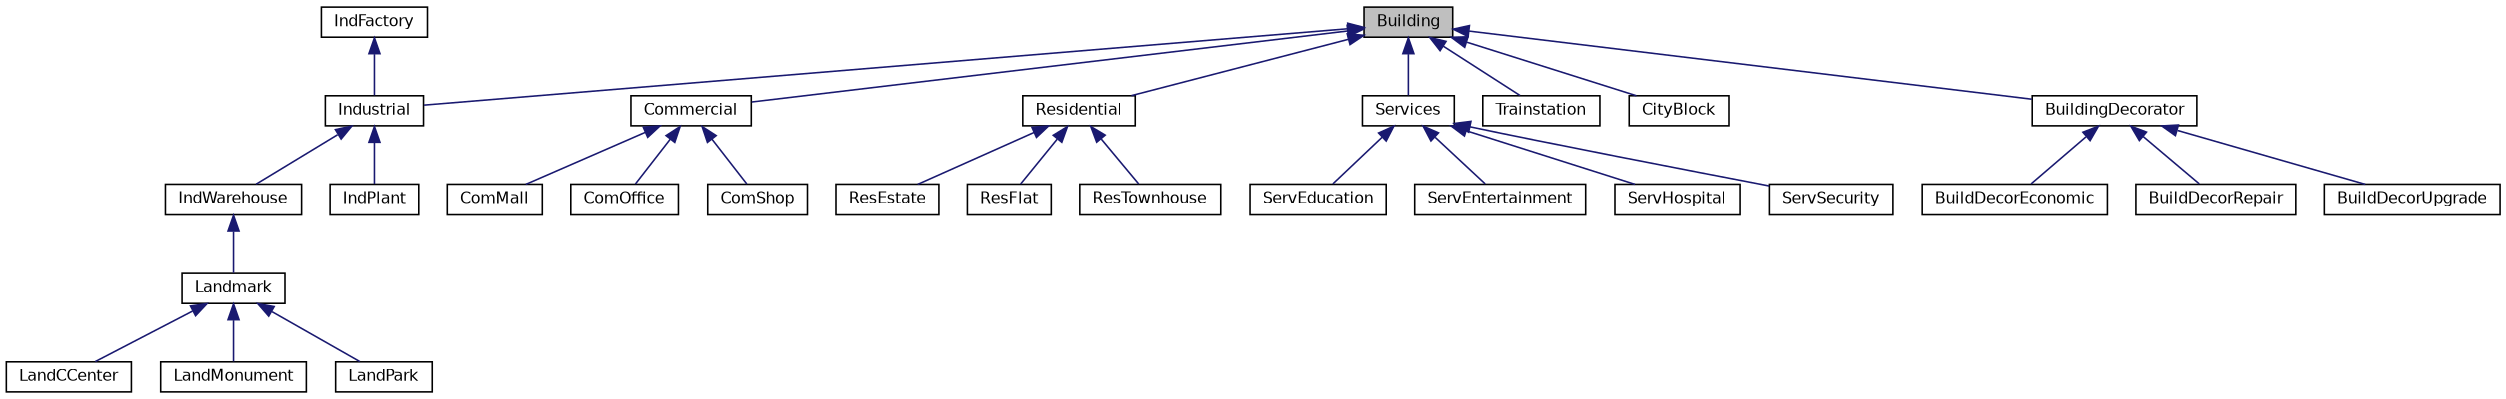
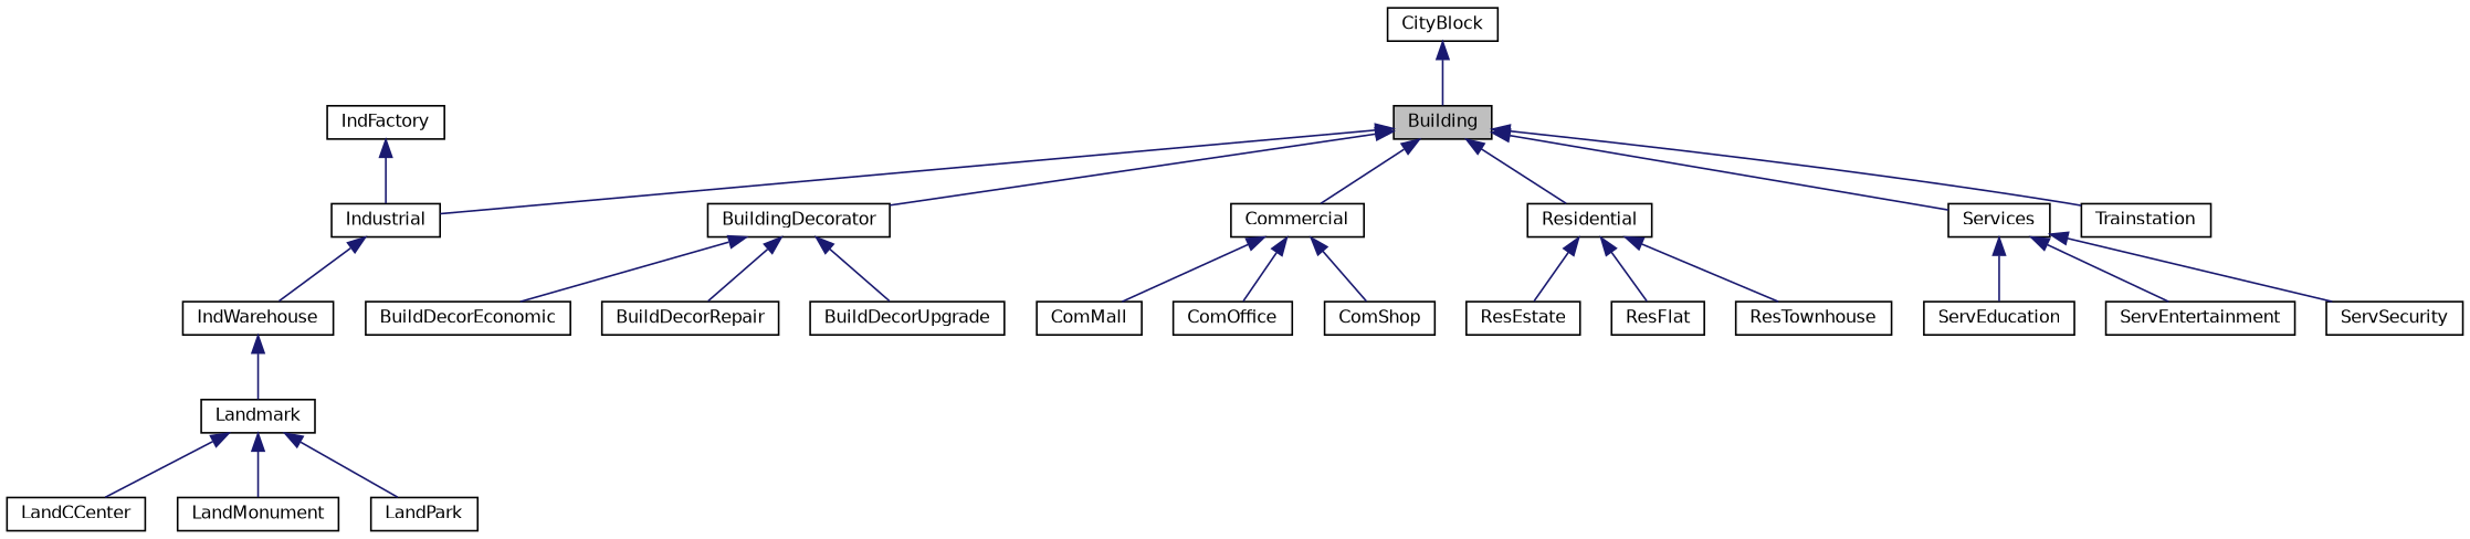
  digraph {
    rankdir=TB
    node [color=black fillcolor=white fontname=Helvetica fontsize=10 shape=record style=filled]
    edge [color=midnightblue dir=back fontname=Helvetica fontsize=10 labelfontname=Helvetica labelfontsize=10 style=solid]
    n1 [fillcolor=grey75 fontcolor=black height=0.2 label=Building width=0.4]
    n2 [height=0.2 label=BuildingDecorator width=0.4]
    n3 [height=0.2 label=Commercial width=0.4]
    n4 [height=0.2 label=Industrial width=0.4]
    n5 [height=0.2 label=Residential width=0.4]
    n6 [height=0.2 label=Services width=0.4]
    n7 [height=0.2 label=Trainstation width=0.4]
    n8 [height=0.2 label=BuildDecorEconomic width=0.4]
    n9 [height=0.2 label=BuildDecorRepair width=0.4]
    n10 [height=0.2 label=BuildDecorUpgrade width=0.4]
    n11 [height=0.2 label=ComMall width=0.4]
    n12 [height=0.2 label=ComOffice width=0.4]
    n13 [height=0.2 label=ComShop width=0.4]
-   n14 [height=0.2 label=IndPlant width=0.4]
    n15 [height=0.2 label=IndWarehouse width=0.4]
    n16 [height=0.2 label=Landmark width=0.4]
    n17 [height=0.2 label=LandCCenter width=0.4]
    n18 [height=0.2 label=LandMonument width=0.4]
    n19 [height=0.2 label=LandPark width=0.4]
    n20 [height=0.2 label=ResEstate width=0.4]
    n21 [height=0.2 label=ResFlat width=0.4]
    n22 [height=0.2 label=ResTownhouse width=0.4]
    n23 [height=0.2 label=ServEducation width=0.4]
    n24 [height=0.2 label=ServEntertainment width=0.4]
-   n25 [height=0.2 label=ServHospital width=0.4]
    n26 [height=0.2 label=ServSecurity width=0.4]
    n27 [height=0.2 label=CityBlock width=0.4]
    n28 [height=0.2 label=IndFactory width=0.4]
    n1 -> n2
    n1 -> n3
    n1 -> n4
    n1 -> n5
    n1 -> n6
    n1 -> n7
    n2 -> n8
    n2 -> n9
    n2 -> n10
    n3 -> n11
    n3 -> n12
    n3 -> n13
-   n4 -> n14
    n4 -> n15
    n5 -> n20
    n5 -> n21
    n5 -> n22
    n6 -> n23
    n6 -> n24
-   n6 -> n25
    n6 -> n26
    n15 -> n16
    n16 -> n17
    n16 -> n18
    n16 -> n19
-   n1 -> n27
+   n27 -> n1
    n28 -> n4
  }
